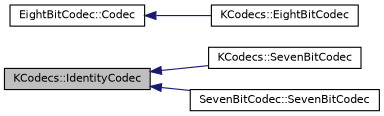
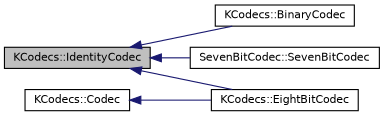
  digraph {
    rankdir=LR
    node [color=black fillcolor=white fontname=Helvetica fontsize=10 shape=record style=filled]
    edge [color=midnightblue dir=back fontname=Helvetica fontsize=10 labelfontname=Helvetica labelfontsize=10 style=solid]
    n1 [fillcolor=grey75 fontcolor=black height=0.2 label="KCodecs::IdentityCodec" width=0.4]
-   n2 [height=0.2 label="KCodecs::SevenBitCodec" width=0.4]
+   n2 [height=0.2 label="KCodecs::BinaryCodec" width=0.4]
    n3 [height=0.2 label="KCodecs::EightBitCodec" width=0.4]
    n4 [height=0.2 label="SevenBitCodec::SevenBitCodec" width=0.4]
-   n5 [height=0.2 label="EightBitCodec::Codec" width=0.4]
+   n5 [height=0.2 label="KCodecs::Codec" width=0.4]
    n1 -> n2
+   n1 -> n3
    n1 -> n4
    n5 -> n3
  }
